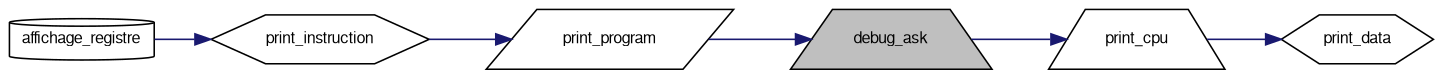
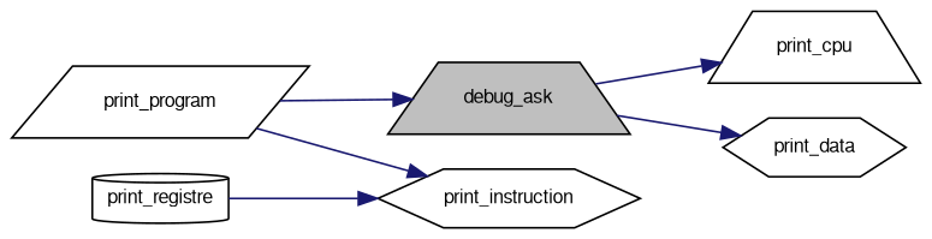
  digraph {
    rankdir=LR
    node [color=black fillcolor=white fontname=FreeSans fontsize=10 shape=trapezium style=filled]
    edge [color=midnightblue fontname=FreeSans fontsize=10 labelfontname=FreeSans labelfontsize=10 style=solid]
    n1 [fillcolor=grey75 fontcolor=black height=0.2 label=debug_ask width=0.4]
    n2 [height=0.2 label=print_cpu width=0.4]
    n3 [height=0.2 label=print_data shape=hexagon width=0.4]
    n4 [height=0.2 label=print_program shape=parallelogram width=0.4]
    n5 [height=0.2 label=print_instruction shape=hexagon width=0.4]
-   n6 [height=0.2 label=affichage_registre shape=cylinder width=0.4]
+   n6 [height=0.2 label=print_registre shape=cylinder width=0.4]
    n1 -> n2
-   n2 -> n3
+   n1 -> n3
    n4 -> n1
-   n5 -> n4
+   n4 -> n5
    n6 -> n5
  }
